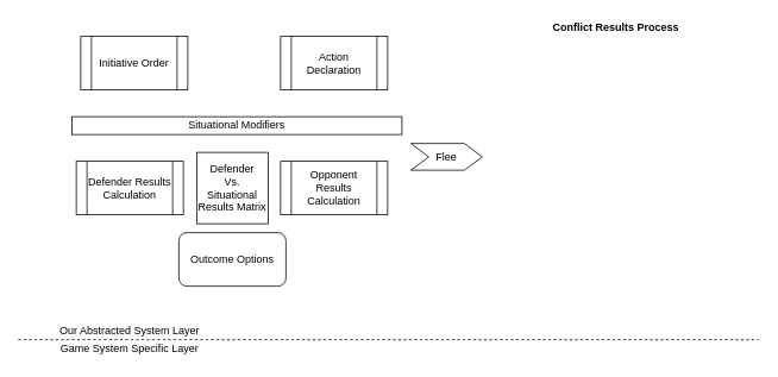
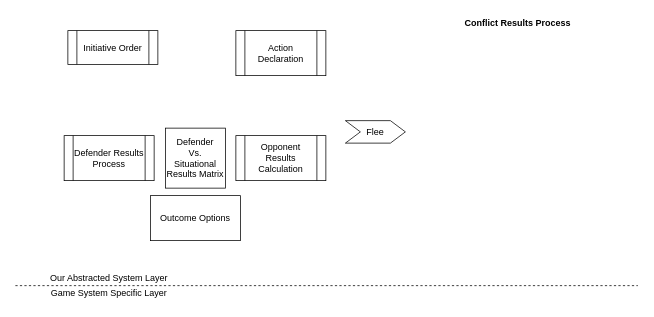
  <mxCell id="0" />
  <mxCell id="1" parent="0" />
  <mxCell id="2" value="Conflict Results Process" style="text;html=1;strokeColor=none;fillColor=none;align=center;verticalAlign=middle;whiteSpace=wrap;rounded=0;fontStyle=1" vertex="1" parent="1"><mxGeometry x="600" y="20" width="180" height="20" as="geometry" /></mxCell>
  <mxCell id="3" value="" style="endArrow=none;dashed=1;html=1;fontStyle=1" edge="1" parent="1"><mxGeometry width="50" height="50" relative="1" as="geometry"><mxPoint y="380" as="sourcePoint" x="20" /><mxPoint x="850" y="380" as="targetPoint" /></mxGeometry></mxCell>
  <mxCell id="4" value="Our Abstracted System Layer" style="text;html=1;strokeColor=none;fillColor=none;align=center;verticalAlign=middle;whiteSpace=wrap;rounded=0;" vertex="1" parent="1"><mxGeometry x="40" y="360" width="210" height="20" as="geometry" /></mxCell>
  <mxCell id="5" value="&lt;div&gt;Game System Specific Layer&lt;/div&gt;" style="text;html=1;strokeColor=none;fillColor=none;align=center;verticalAlign=middle;whiteSpace=wrap;rounded=0;" vertex="1" parent="1"><mxGeometry x="40" y="380" width="210" height="20" as="geometry" /></mxCell>
- <mxCell id="6" value="&lt;div&gt;Initiative Order&lt;/div&gt;" style="shape=process;whiteSpace=wrap;html=1;backgroundOutline=1;" vertex="1" parent="1"><mxGeometry x="90" y="40" width="120" height="60" as="geometry" /></mxCell>
+ <mxCell id="6" value="&lt;div&gt;Initiative Order&lt;/div&gt;" style="shape=process;whiteSpace=wrap;html=1;backgroundOutline=1;" vertex="1" parent="1"><mxGeometry x="90" y="40" width="120" height="45" as="geometry" /></mxCell>
  <mxCell id="7" value="Action Declaration" style="shape=process;whiteSpace=wrap;html=1;backgroundOutline=1;" vertex="1" parent="1"><mxGeometry x="314" y="40" width="120" height="60" as="geometry" /></mxCell>
- <mxCell id="8" value="Defender Results Calculation" style="shape=process;whiteSpace=wrap;html=1;backgroundOutline=1;" vertex="1" parent="1"><mxGeometry x="85" y="180" width="120" height="60" as="geometry" /></mxCell>
+ <mxCell id="8" value="Defender Results Process" style="shape=process;whiteSpace=wrap;html=1;backgroundOutline=1;" vertex="1" parent="1"><mxGeometry x="85" y="180" width="120" height="60" as="geometry" /></mxCell>
  <mxCell id="9" value="&lt;div&gt;Opponent Results Calculation&lt;br&gt;&lt;/div&gt;" style="shape=process;whiteSpace=wrap;html=1;backgroundOutline=1;" vertex="1" parent="1"><mxGeometry x="314" y="180" width="120" height="60" as="geometry" /></mxCell>
- <mxCell id="10" value="Situational Modifiers" style="rounded=0;whiteSpace=wrap;html=1;" vertex="1" parent="1"><mxGeometry x="80" y="130" width="370" height="20" as="geometry" /></mxCell>
  <mxCell id="11" value="&lt;div&gt;Defender&lt;/div&gt;&lt;div&gt;Vs.&lt;/div&gt;&lt;div&gt;Situational&lt;/div&gt;&lt;div&gt;Results Matrix&lt;br&gt;&lt;/div&gt;" style="rounded=0;whiteSpace=wrap;html=1;" vertex="1" parent="1"><mxGeometry x="220" y="170" width="80" height="80" as="geometry" /></mxCell>
- <mxCell id="12" value="Outcome Options" style="whiteSpace=wrap;html=1;rounded=1;" vertex="1" parent="1"><mxGeometry x="200" y="260" width="120" height="60" as="geometry" /></mxCell>
+ <mxCell id="12" value="Outcome Options" style="rounded=0;whiteSpace=wrap;html=1;" vertex="1" parent="1"><mxGeometry x="200" y="260" width="120" height="60" as="geometry" /></mxCell>
  <mxCell id="13" value="Flee" style="shape=step;perimeter=stepPerimeter;whiteSpace=wrap;html=1;fixedSize=1;" vertex="1" parent="1"><mxGeometry x="460" y="160" width="80" height="30" as="geometry" /></mxCell>
